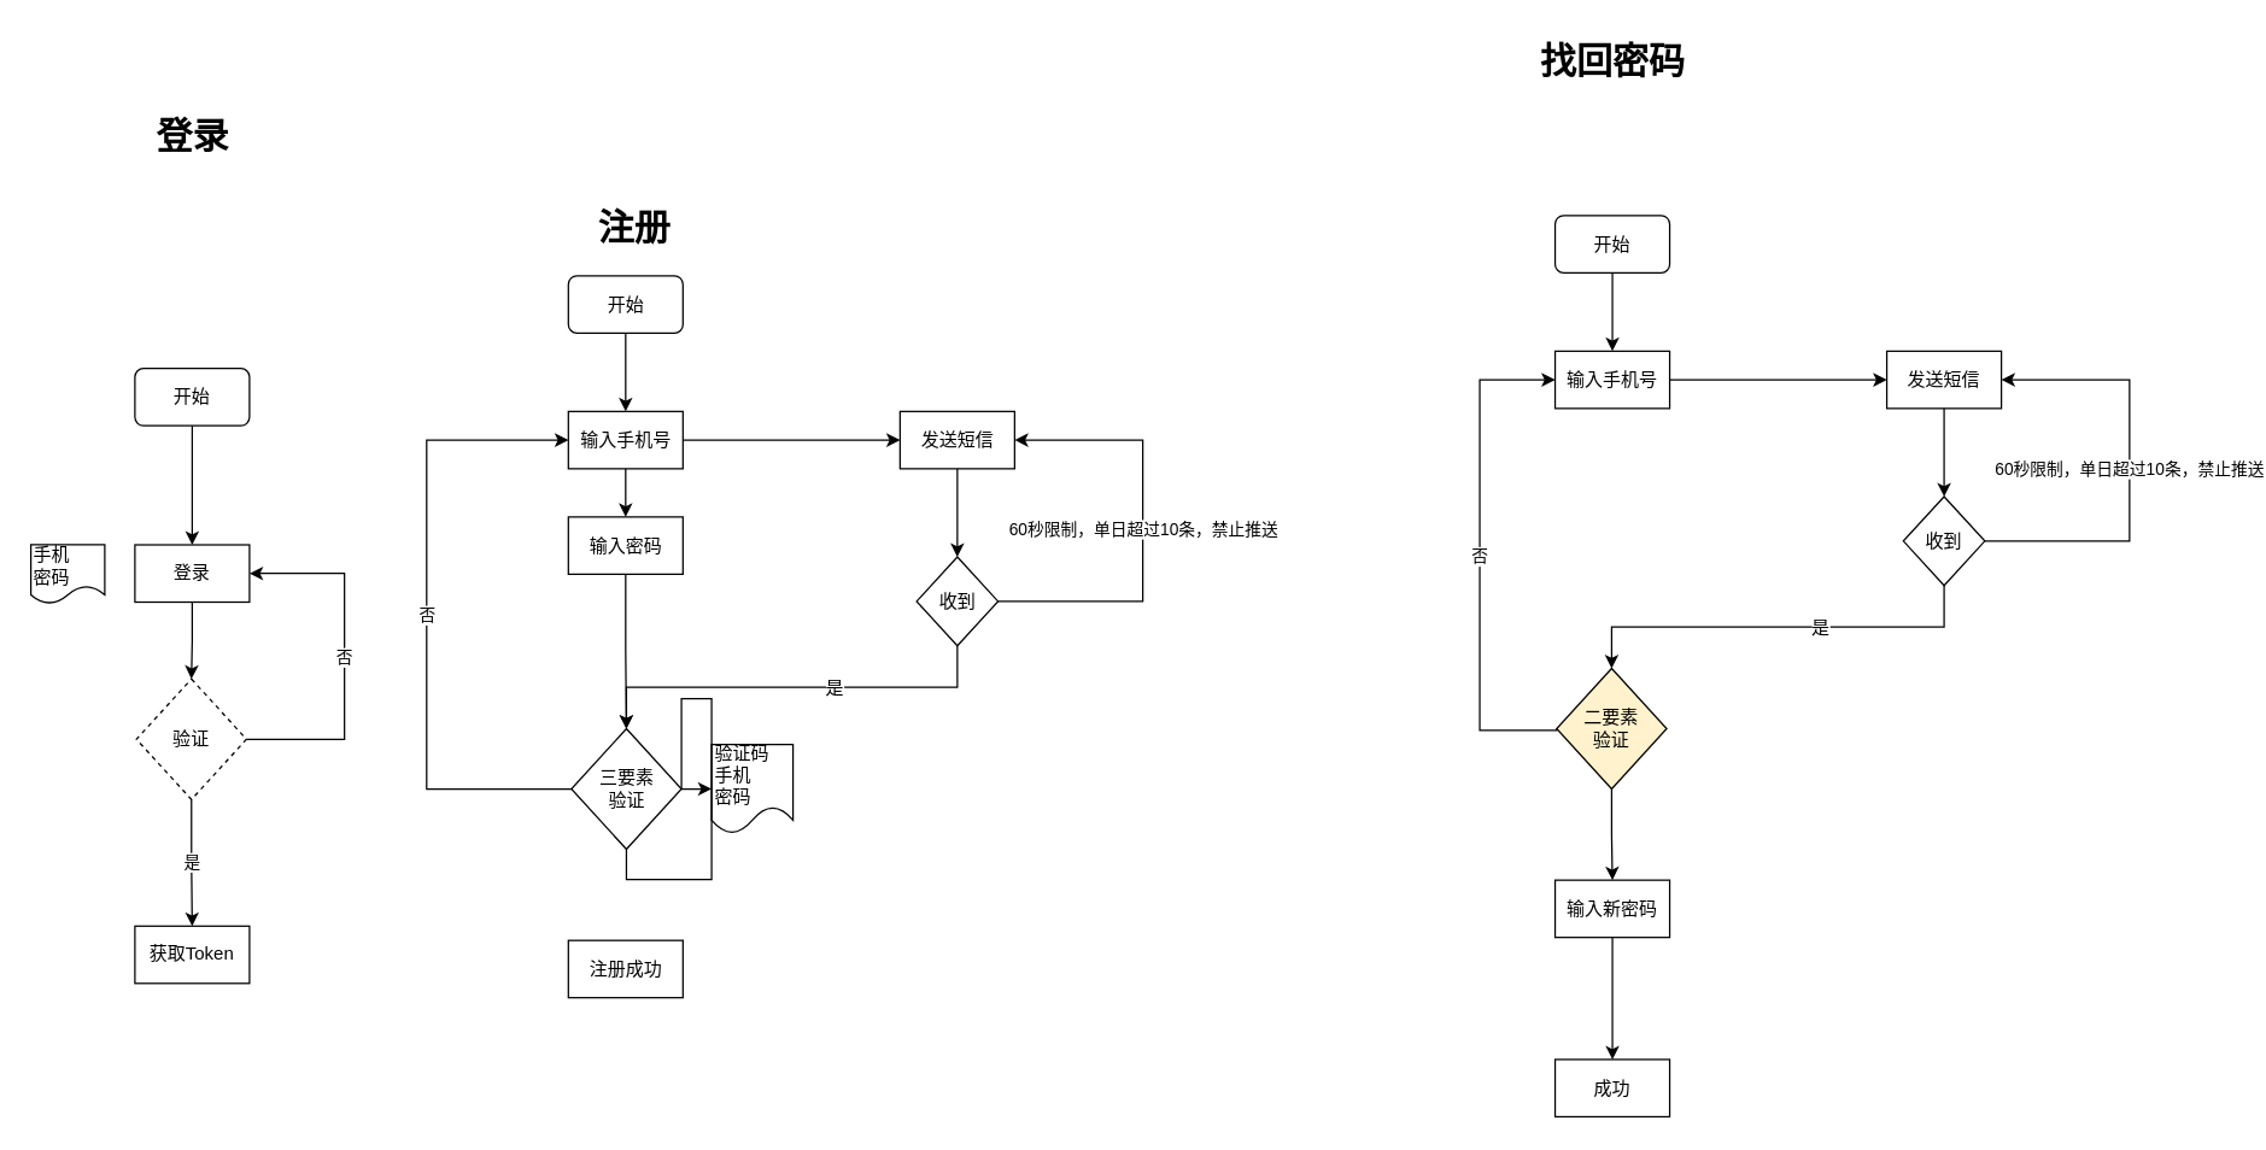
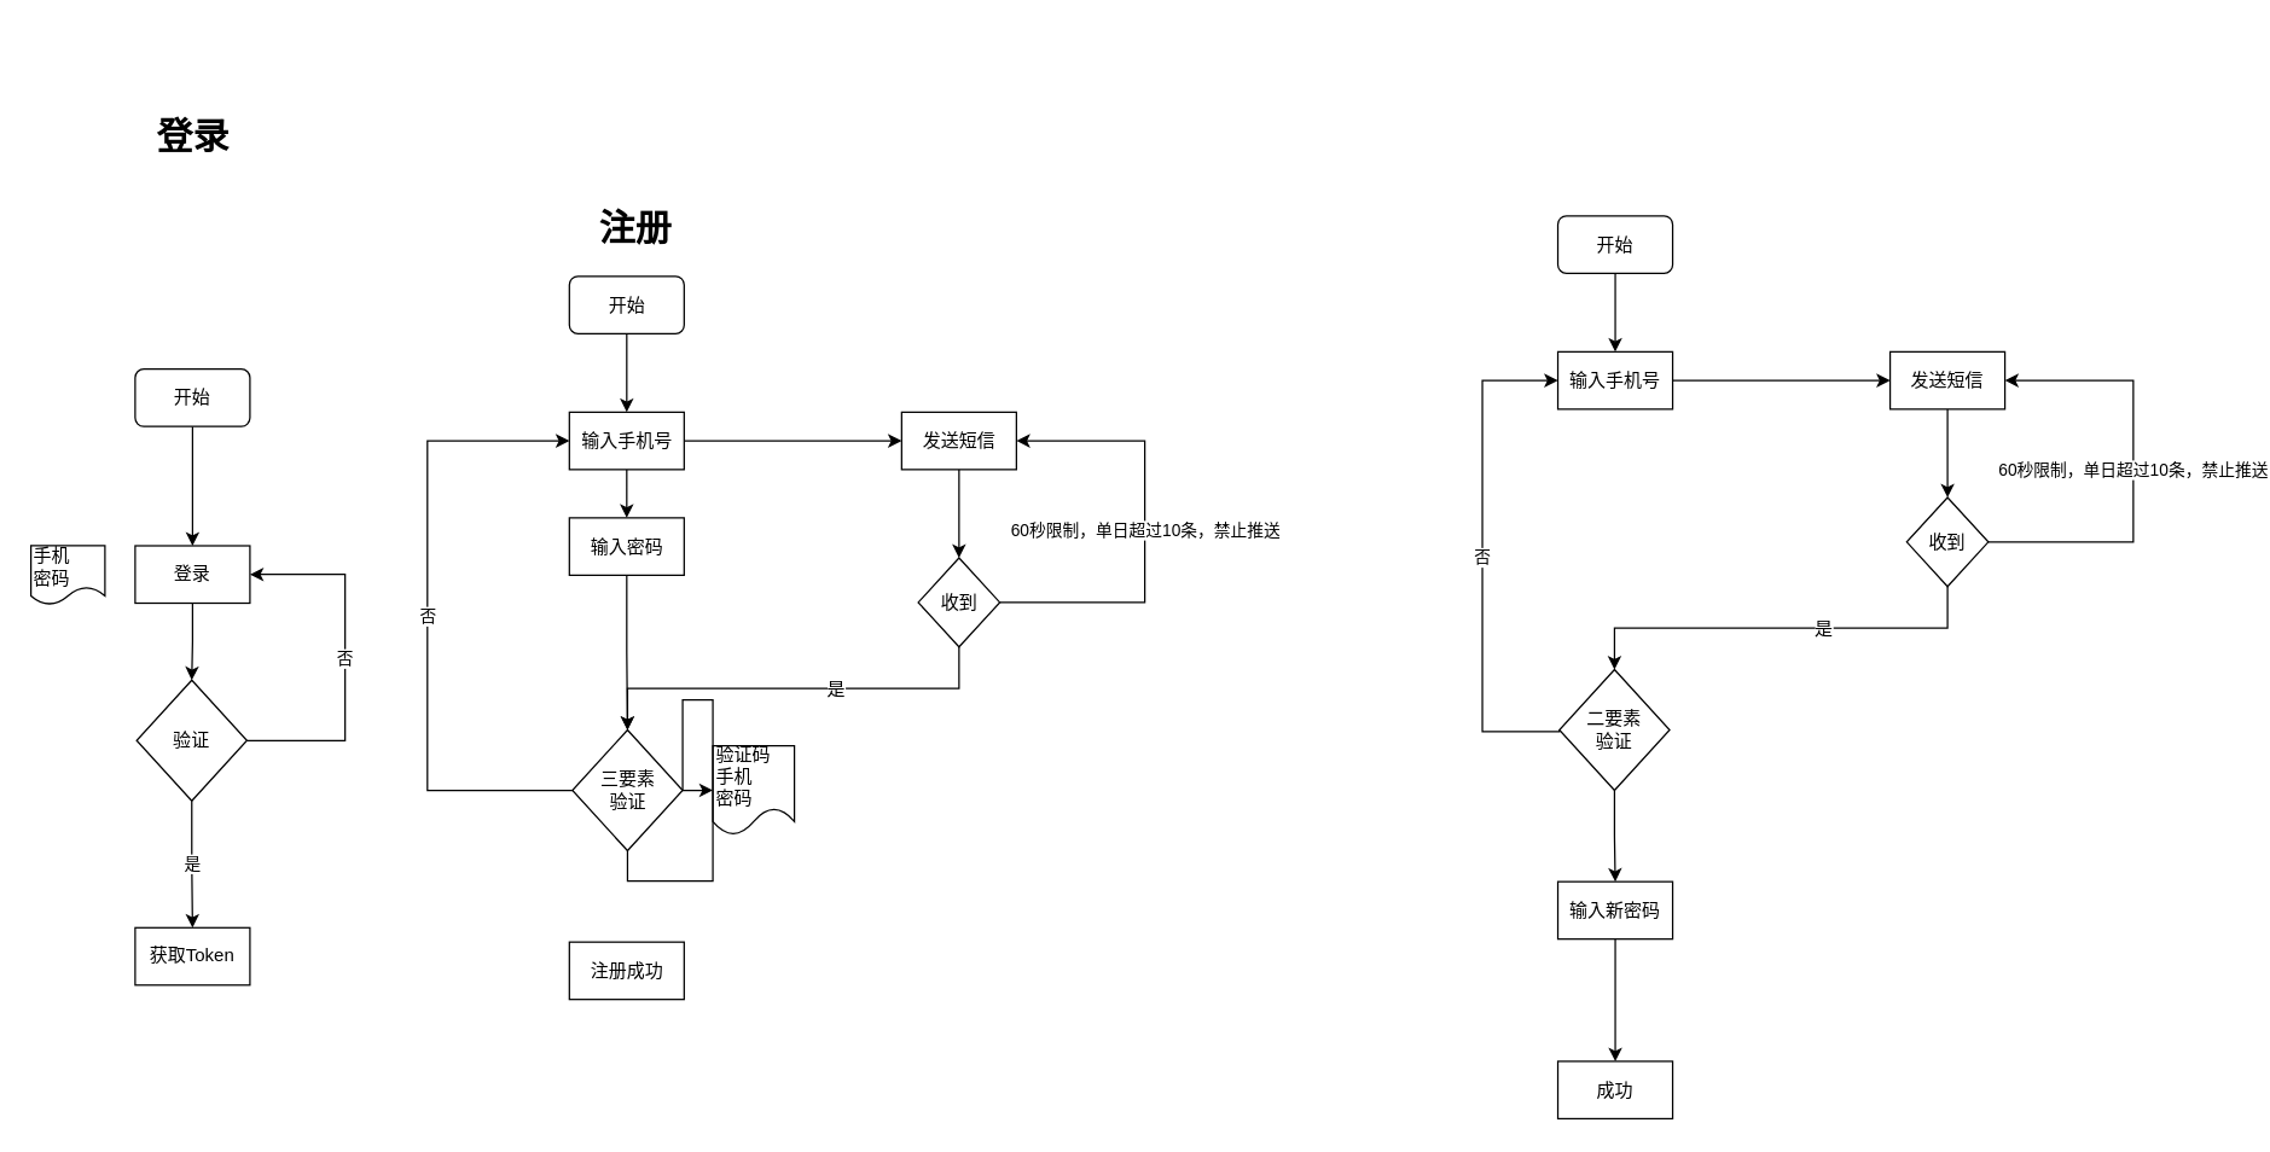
  <mxCell id="0" />
  <mxCell id="1" parent="0" />
  <mxCell id="2" style="edgeStyle=orthogonalEdgeStyle;rounded=0;orthogonalLoop=1;jettySize=auto;html=1;exitX=0.5;exitY=1;exitDx=0;exitDy=0;entryX=0.5;entryY=0;entryDx=0;entryDy=0;" parent="1" source="3" target="5" edge="1"><mxGeometry relative="1" as="geometry" /></mxCell>
  <mxCell id="3" value="开始" style="rounded=1;whiteSpace=wrap;html=1;" parent="1" vertex="1"><mxGeometry x="89" y="244" width="76" height="38" as="geometry" /></mxCell>
  <mxCell id="4" style="edgeStyle=orthogonalEdgeStyle;rounded=0;orthogonalLoop=1;jettySize=auto;html=1;exitX=0.5;exitY=1;exitDx=0;exitDy=0;" parent="1" source="5" target="8" edge="1"><mxGeometry relative="1" as="geometry" /></mxCell>
  <mxCell id="5" value="登录" style="rounded=0;whiteSpace=wrap;html=1;" parent="1" vertex="1"><mxGeometry x="89" y="361" width="76" height="38" as="geometry" /></mxCell>
  <mxCell id="6" value="否" style="edgeStyle=orthogonalEdgeStyle;rounded=0;orthogonalLoop=1;jettySize=auto;html=1;exitX=1;exitY=0.5;exitDx=0;exitDy=0;entryX=1;entryY=0.5;entryDx=0;entryDy=0;" parent="1" source="8" target="5" edge="1"><mxGeometry relative="1" as="geometry"><Array as="points"><mxPoint x="228" y="490" /><mxPoint x="228" y="380" /></Array></mxGeometry></mxCell>
  <mxCell id="7" value="是" style="edgeStyle=orthogonalEdgeStyle;rounded=0;orthogonalLoop=1;jettySize=auto;html=1;exitX=0.5;exitY=1;exitDx=0;exitDy=0;" parent="1" source="8" target="9" edge="1"><mxGeometry relative="1" as="geometry" /></mxCell>
- <mxCell id="8" value="验证" style="rhombus;whiteSpace=wrap;html=1;dashed=1;" parent="1" vertex="1"><mxGeometry x="90" y="450" width="73" height="80" as="geometry" /></mxCell>
+ <mxCell id="8" value="验证" style="rhombus;whiteSpace=wrap;html=1;" parent="1" vertex="1"><mxGeometry x="90" y="450" width="73" height="80" as="geometry" /></mxCell>
  <mxCell id="9" value="获取Token" style="rounded=0;whiteSpace=wrap;html=1;" parent="1" vertex="1"><mxGeometry x="89" y="614" width="76" height="38" as="geometry" /></mxCell>
  <mxCell id="10" style="edgeStyle=orthogonalEdgeStyle;rounded=0;orthogonalLoop=1;jettySize=auto;html=1;exitX=0.5;exitY=1;exitDx=0;exitDy=0;" parent="1" source="11" target="16" edge="1"><mxGeometry relative="1" as="geometry" /></mxCell>
  <mxCell id="11" value="开始" style="rounded=1;whiteSpace=wrap;html=1;" parent="1" vertex="1"><mxGeometry x="376.5" y="182.5" width="76" height="38" as="geometry" /></mxCell>
  <mxCell id="12" value="手机&lt;br&gt;密码&lt;br&gt;" style="shape=document;whiteSpace=wrap;html=1;boundedLbl=1;align=left;" parent="1" vertex="1"><mxGeometry x="20" y="361" width="49" height="39" as="geometry" /></mxCell>
  <mxCell id="13" value="验证码&lt;br&gt;手机&lt;br&gt;密码&lt;br&gt;" style="shape=document;whiteSpace=wrap;html=1;boundedLbl=1;align=left;" parent="1" vertex="1"><mxGeometry x="471.5" y="493.5" width="54" height="59" as="geometry" /></mxCell>
  <mxCell id="14" style="edgeStyle=orthogonalEdgeStyle;rounded=0;orthogonalLoop=1;jettySize=auto;html=1;exitX=1;exitY=0.5;exitDx=0;exitDy=0;" parent="1" source="16" target="18" edge="1"><mxGeometry relative="1" as="geometry" /></mxCell>
  <mxCell id="15" style="edgeStyle=orthogonalEdgeStyle;rounded=0;orthogonalLoop=1;jettySize=auto;html=1;exitX=0.5;exitY=1;exitDx=0;exitDy=0;" parent="1" source="16" target="27" edge="1"><mxGeometry relative="1" as="geometry" /></mxCell>
  <mxCell id="16" value="输入手机号" style="rounded=0;whiteSpace=wrap;html=1;" parent="1" vertex="1"><mxGeometry x="376.5" y="272.5" width="76" height="38" as="geometry" /></mxCell>
  <mxCell id="17" style="edgeStyle=orthogonalEdgeStyle;rounded=0;orthogonalLoop=1;jettySize=auto;html=1;exitX=0.5;exitY=1;exitDx=0;exitDy=0;" parent="1" source="18" target="22" edge="1"><mxGeometry relative="1" as="geometry" /></mxCell>
  <mxCell id="18" value="发送短信" style="rounded=0;whiteSpace=wrap;html=1;" parent="1" vertex="1"><mxGeometry x="596.5" y="272.5" width="76" height="38" as="geometry" /></mxCell>
  <mxCell id="19" value="60秒限制，单日超过10条，禁止推送" style="edgeStyle=orthogonalEdgeStyle;rounded=0;orthogonalLoop=1;jettySize=auto;html=1;exitX=1;exitY=0.5;exitDx=0;exitDy=0;entryX=1;entryY=0.5;entryDx=0;entryDy=0;" parent="1" source="22" target="18" edge="1"><mxGeometry relative="1" as="geometry"><Array as="points"><mxPoint x="757.5" y="398.5" /><mxPoint x="757.5" y="291.5" /></Array></mxGeometry></mxCell>
  <mxCell id="20" style="edgeStyle=orthogonalEdgeStyle;rounded=0;orthogonalLoop=1;jettySize=auto;html=1;exitX=0.5;exitY=1;exitDx=0;exitDy=0;entryX=0.5;entryY=0;entryDx=0;entryDy=0;" parent="1" source="22" target="25" edge="1"><mxGeometry relative="1" as="geometry" /></mxCell>
  <mxCell id="21" value="是" style="text;html=1;resizable=0;points=[];align=center;verticalAlign=middle;labelBackgroundColor=#ffffff;" parent="20" vertex="1" connectable="0"><mxGeometry x="-0.2" y="1" relative="1" as="geometry"><mxPoint as="offset" /></mxGeometry></mxCell>
  <mxCell id="22" value="收到" style="rhombus;whiteSpace=wrap;html=1;" parent="1" vertex="1"><mxGeometry x="607.5" y="369" width="54" height="59" as="geometry" /></mxCell>
  <mxCell id="23" value="否" style="edgeStyle=orthogonalEdgeStyle;rounded=0;orthogonalLoop=1;jettySize=auto;html=1;exitX=0;exitY=0.5;exitDx=0;exitDy=0;entryX=0;entryY=0.5;entryDx=0;entryDy=0;" parent="1" source="25" target="16" edge="1"><mxGeometry relative="1" as="geometry"><Array as="points"><mxPoint x="282.5" y="523.5" /><mxPoint x="282.5" y="291.5" /></Array></mxGeometry></mxCell>
  <mxCell id="24" style="edgeStyle=orthogonalEdgeStyle;rounded=0;orthogonalLoop=1;jettySize=auto;html=1;exitX=0.5;exitY=1;exitDx=0;exitDy=0;" parent="1" source="25" target="13" edge="1"><mxGeometry relative="1" as="geometry" /></mxCell>
  <mxCell id="25" value="三要素&lt;br&gt;验证" style="rhombus;whiteSpace=wrap;html=1;" parent="1" vertex="1"><mxGeometry x="378.5" y="483" width="73" height="80" as="geometry" /></mxCell>
  <mxCell id="26" style="edgeStyle=orthogonalEdgeStyle;rounded=0;orthogonalLoop=1;jettySize=auto;html=1;exitX=0.5;exitY=1;exitDx=0;exitDy=0;" parent="1" source="27" target="25" edge="1"><mxGeometry relative="1" as="geometry" /></mxCell>
  <mxCell id="27" value="输入密码" style="rounded=0;whiteSpace=wrap;html=1;" parent="1" vertex="1"><mxGeometry x="376.5" y="342.5" width="76" height="38" as="geometry" /></mxCell>
  <mxCell id="28" value="注册成功" style="rounded=0;whiteSpace=wrap;html=1;" parent="1" vertex="1"><mxGeometry x="376.5" y="623.5" width="76" height="38" as="geometry" /></mxCell>
  <mxCell id="29" value="登录" style="text;strokeColor=none;fillColor=none;html=1;fontSize=24;fontStyle=1;verticalAlign=middle;align=center;" parent="1" vertex="1"><mxGeometry x="76.5" y="70" width="100" height="40" as="geometry" /></mxCell>
  <mxCell id="30" value="注册" style="text;strokeColor=none;fillColor=none;html=1;fontSize=24;fontStyle=1;verticalAlign=middle;align=center;" parent="1" vertex="1"><mxGeometry x="369.5" y="130.5" width="100" height="40" as="geometry" /></mxCell>
  <mxCell id="31" style="edgeStyle=orthogonalEdgeStyle;rounded=0;orthogonalLoop=1;jettySize=auto;html=1;exitX=0.5;exitY=1;exitDx=0;exitDy=0;" parent="1" source="32" target="34" edge="1"><mxGeometry relative="1" as="geometry" /></mxCell>
  <mxCell id="32" value="开始" style="rounded=1;whiteSpace=wrap;html=1;" parent="1" vertex="1"><mxGeometry x="1031" y="142.5" width="76" height="38" as="geometry" /></mxCell>
  <mxCell id="33" style="edgeStyle=orthogonalEdgeStyle;rounded=0;orthogonalLoop=1;jettySize=auto;html=1;exitX=1;exitY=0.5;exitDx=0;exitDy=0;" parent="1" source="34" target="36" edge="1"><mxGeometry relative="1" as="geometry" /></mxCell>
  <mxCell id="34" value="输入手机号" style="rounded=0;whiteSpace=wrap;html=1;" parent="1" vertex="1"><mxGeometry x="1031" y="232.5" width="76" height="38" as="geometry" /></mxCell>
  <mxCell id="35" style="edgeStyle=orthogonalEdgeStyle;rounded=0;orthogonalLoop=1;jettySize=auto;html=1;exitX=0.5;exitY=1;exitDx=0;exitDy=0;" parent="1" source="36" target="40" edge="1"><mxGeometry relative="1" as="geometry" /></mxCell>
  <mxCell id="36" value="发送短信" style="rounded=0;whiteSpace=wrap;html=1;" parent="1" vertex="1"><mxGeometry x="1251" y="232.5" width="76" height="38" as="geometry" /></mxCell>
  <mxCell id="37" value="60秒限制，单日超过10条，禁止推送" style="edgeStyle=orthogonalEdgeStyle;rounded=0;orthogonalLoop=1;jettySize=auto;html=1;exitX=1;exitY=0.5;exitDx=0;exitDy=0;entryX=1;entryY=0.5;entryDx=0;entryDy=0;" parent="1" source="40" target="36" edge="1"><mxGeometry relative="1" as="geometry"><Array as="points"><mxPoint x="1412" y="358.5" /><mxPoint x="1412" y="251.5" /></Array></mxGeometry></mxCell>
  <mxCell id="38" style="edgeStyle=orthogonalEdgeStyle;rounded=0;orthogonalLoop=1;jettySize=auto;html=1;exitX=0.5;exitY=1;exitDx=0;exitDy=0;entryX=0.5;entryY=0;entryDx=0;entryDy=0;" parent="1" source="40" target="43" edge="1"><mxGeometry relative="1" as="geometry" /></mxCell>
  <mxCell id="39" value="是" style="text;html=1;resizable=0;points=[];align=center;verticalAlign=middle;labelBackgroundColor=#ffffff;" parent="38" vertex="1" connectable="0"><mxGeometry x="-0.2" y="1" relative="1" as="geometry"><mxPoint as="offset" /></mxGeometry></mxCell>
  <mxCell id="40" value="收到" style="rhombus;whiteSpace=wrap;html=1;" parent="1" vertex="1"><mxGeometry x="1262" y="329" width="54" height="59" as="geometry" /></mxCell>
  <mxCell id="41" value="否" style="edgeStyle=orthogonalEdgeStyle;rounded=0;orthogonalLoop=1;jettySize=auto;html=1;exitX=0;exitY=0.5;exitDx=0;exitDy=0;entryX=0;entryY=0.5;entryDx=0;entryDy=0;" parent="1" source="43" target="34" edge="1"><mxGeometry relative="1" as="geometry"><Array as="points"><mxPoint x="1032" y="484" /><mxPoint x="981" y="484" /><mxPoint x="981" y="252" /></Array></mxGeometry></mxCell>
  <mxCell id="42" style="edgeStyle=orthogonalEdgeStyle;rounded=0;orthogonalLoop=1;jettySize=auto;html=1;exitX=0.5;exitY=1;exitDx=0;exitDy=0;" parent="1" source="43" target="45" edge="1"><mxGeometry relative="1" as="geometry" /></mxCell>
- <mxCell id="43" value="二要素&lt;br&gt;验证" style="rhombus;whiteSpace=wrap;html=1;fillColor=#fff2cc;" parent="1" vertex="1"><mxGeometry x="1032" y="443" width="73" height="80" as="geometry" /></mxCell>
+ <mxCell id="43" value="二要素&lt;br&gt;验证" style="rhombus;whiteSpace=wrap;html=1;" parent="1" vertex="1"><mxGeometry x="1032" y="443" width="73" height="80" as="geometry" /></mxCell>
  <mxCell id="44" style="edgeStyle=orthogonalEdgeStyle;rounded=0;orthogonalLoop=1;jettySize=auto;html=1;exitX=0.5;exitY=1;exitDx=0;exitDy=0;" parent="1" source="45" target="47" edge="1"><mxGeometry relative="1" as="geometry" /></mxCell>
  <mxCell id="45" value="输入新密码" style="rounded=0;whiteSpace=wrap;html=1;" parent="1" vertex="1"><mxGeometry x="1031" y="583.5" width="76" height="38" as="geometry" /></mxCell>
- <mxCell id="46" value="找回密码" style="text;strokeColor=none;fillColor=none;html=1;fontSize=24;fontStyle=1;verticalAlign=middle;align=center;" parent="1" vertex="1"><mxGeometry x="1019" y="20.5" width="100" height="40" as="geometry" /></mxCell>
  <mxCell id="47" value="成功" style="rounded=0;whiteSpace=wrap;html=1;" parent="1" vertex="1"><mxGeometry x="1031" y="702.5" width="76" height="38" as="geometry" /></mxCell>
